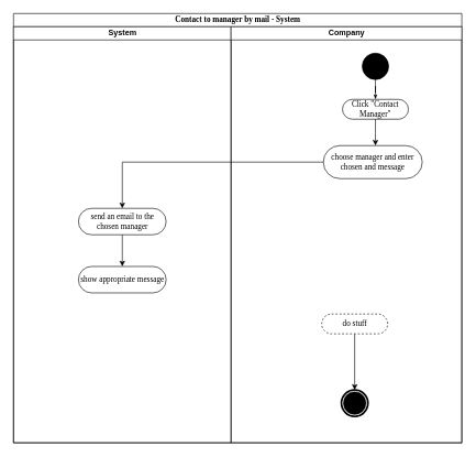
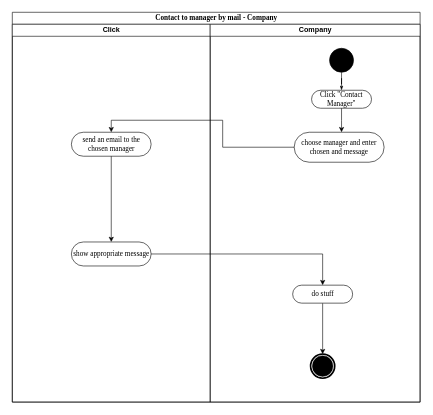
  <mxCell id="0" />
  <mxCell id="1" parent="0" />
- <mxCell id="2" value="Contact to manager by mail - System" style="swimlane;html=1;childLayout=stackLayout;startSize=20;rounded=0;shadow=0;comic=0;labelBackgroundColor=none;strokeColor=#000000;strokeWidth=1;fillColor=#ffffff;fontFamily=Verdana;fontSize=12;fontColor=#000000;align=center;" parent="1" vertex="1"><mxGeometry x="20" y="20" width="680" height="650" as="geometry" /></mxCell>
- <mxCell id="3" value="System" style="swimlane;html=1;startSize=20;" parent="2" vertex="1"><mxGeometry y="20" width="330" height="630" as="geometry" /></mxCell>
- <mxCell id="4" value="send an email to the chosen manager" style="rounded=1;whiteSpace=wrap;html=1;shadow=0;comic=0;labelBackgroundColor=none;strokeColor=#000000;strokeWidth=1;fillColor=#ffffff;fontFamily=Verdana;fontSize=12;fontColor=#000000;align=center;arcSize=50;" parent="3" vertex="1"><mxGeometry x="98.5" y="275" width="133" height="40" as="geometry" /></mxCell>
+ <mxCell id="2" value="Contact to manager by mail - Company" style="swimlane;html=1;childLayout=stackLayout;startSize=20;rounded=0;shadow=0;comic=0;labelBackgroundColor=none;strokeColor=#000000;strokeWidth=1;fillColor=#ffffff;fontFamily=Verdana;fontSize=12;fontColor=#000000;align=center;" parent="1" vertex="1"><mxGeometry x="20" y="20" width="680" height="650" as="geometry" /></mxCell>
+ <mxCell id="3" value="Click" style="swimlane;html=1;startSize=20;" parent="2" vertex="1"><mxGeometry y="20" width="330" height="630" as="geometry" /></mxCell>
+ <mxCell id="4" value="send an email to the chosen manager" style="rounded=1;whiteSpace=wrap;html=1;shadow=0;comic=0;labelBackgroundColor=none;strokeColor=#000000;strokeWidth=1;fillColor=#ffffff;fontFamily=Verdana;fontSize=12;fontColor=#000000;align=center;arcSize=50;" parent="3" vertex="1"><mxGeometry x="98.5" y="180" width="133" height="40" as="geometry" /></mxCell>
  <mxCell id="5" value="show appropriate message" style="rounded=1;whiteSpace=wrap;html=1;shadow=0;comic=0;labelBackgroundColor=none;strokeColor=#000000;strokeWidth=1;fillColor=#ffffff;fontFamily=Verdana;fontSize=12;fontColor=#000000;align=center;arcSize=50;" parent="3" vertex="1"><mxGeometry x="98.5" y="363" width="133" height="40" as="geometry" /></mxCell>
  <mxCell id="6" style="edgeStyle=orthogonalEdgeStyle;rounded=0;orthogonalLoop=1;jettySize=auto;html=1;entryX=0.5;entryY=0;entryDx=0;entryDy=0;" parent="3" source="4" target="5" edge="1"><mxGeometry relative="1" as="geometry" /></mxCell>
  <mxCell id="7" value="Company" style="swimlane;html=1;startSize=20;" parent="2" vertex="1"><mxGeometry x="330" y="20" width="350" height="630" as="geometry" /></mxCell>
  <mxCell id="8" style="edgeStyle=orthogonalEdgeStyle;rounded=0;html=1;labelBackgroundColor=none;startArrow=none;startFill=0;startSize=5;endArrow=classicThin;endFill=1;endSize=5;jettySize=auto;orthogonalLoop=1;strokeColor=#000000;strokeWidth=1;fontFamily=Verdana;fontSize=12;fontColor=#000000;" parent="7" source="9" target="10" edge="1"><mxGeometry relative="1" as="geometry" /></mxCell>
  <mxCell id="9" value="" style="ellipse;whiteSpace=wrap;html=1;rounded=0;shadow=0;comic=0;labelBackgroundColor=none;strokeColor=#000000;strokeWidth=1;fillColor=#000000;fontFamily=Verdana;fontSize=12;fontColor=#000000;align=center;" parent="7" vertex="1"><mxGeometry x="199" y="40" width="40" height="40" as="geometry" /></mxCell>
  <mxCell id="10" value="Click &quot;Contact Manager&quot;" style="rounded=1;whiteSpace=wrap;html=1;shadow=0;comic=0;labelBackgroundColor=none;strokeColor=#000000;strokeWidth=1;fillColor=#ffffff;fontFamily=Verdana;fontSize=12;fontColor=#000000;align=center;arcSize=50;" parent="7" vertex="1"><mxGeometry x="169" y="110" width="100" height="30" as="geometry" /></mxCell>
  <mxCell id="11" value="choose manager and enter chosen and message" style="rounded=1;whiteSpace=wrap;html=1;shadow=0;comic=0;labelBackgroundColor=none;strokeColor=#000000;strokeWidth=1;fillColor=#ffffff;fontFamily=Verdana;fontSize=12;fontColor=#000000;align=center;arcSize=50;" parent="7" vertex="1"><mxGeometry x="140" y="180" width="150" height="50" as="geometry" /></mxCell>
  <mxCell id="12" style="edgeStyle=orthogonalEdgeStyle;rounded=0;orthogonalLoop=1;jettySize=auto;html=1;entryX=0.5;entryY=0;entryDx=0;entryDy=0;" parent="7" source="13" target="14" edge="1"><mxGeometry relative="1" as="geometry" /></mxCell>
- <mxCell id="13" value="do stuff" style="rounded=1;whiteSpace=wrap;html=1;shadow=0;comic=0;labelBackgroundColor=none;strokeColor=#000000;strokeWidth=1;fillColor=#ffffff;fontFamily=Verdana;fontSize=12;fontColor=#000000;align=center;arcSize=50;dashed=1;" parent="7" vertex="1"><mxGeometry x="137.5" y="435" width="100" height="30" as="geometry" /></mxCell>
+ <mxCell id="13" value="do stuff" style="rounded=1;whiteSpace=wrap;html=1;shadow=0;comic=0;labelBackgroundColor=none;strokeColor=#000000;strokeWidth=1;fillColor=#ffffff;fontFamily=Verdana;fontSize=12;fontColor=#000000;align=center;arcSize=50;" parent="7" vertex="1"><mxGeometry x="137.5" y="435" width="100" height="30" as="geometry" /></mxCell>
  <mxCell id="14" value="" style="shape=mxgraph.bpmn.shape;html=1;verticalLabelPosition=bottom;labelBackgroundColor=#ffffff;verticalAlign=top;perimeter=ellipsePerimeter;outline=end;symbol=terminate;rounded=0;shadow=0;comic=0;strokeColor=#000000;strokeWidth=1;fillColor=#ffffff;fontFamily=Verdana;fontSize=12;fontColor=#000000;align=center;" parent="7" vertex="1"><mxGeometry x="167.5" y="550" width="40" height="40" as="geometry" /></mxCell>
  <mxCell id="15" style="edgeStyle=orthogonalEdgeStyle;rounded=0;orthogonalLoop=1;jettySize=auto;html=1;entryX=0.5;entryY=0;entryDx=0;entryDy=0;exitX=0;exitY=0.5;exitDx=0;exitDy=0;" parent="2" source="11" target="4" edge="1"><mxGeometry relative="1" as="geometry"><mxPoint x="163.529" y="250.176" as="targetPoint" /></mxGeometry></mxCell>
+ <mxCell id="16" style="edgeStyle=orthogonalEdgeStyle;rounded=0;orthogonalLoop=1;jettySize=auto;html=1;entryX=0.5;entryY=0;entryDx=0;entryDy=0;" parent="2" source="5" target="13" edge="1"><mxGeometry relative="1" as="geometry" /></mxCell>
  <mxCell id="17" style="edgeStyle=orthogonalEdgeStyle;rounded=0;orthogonalLoop=1;jettySize=auto;html=1;" parent="1" source="10" edge="1"><mxGeometry relative="1" as="geometry"><mxPoint x="569" y="220" as="targetPoint" /></mxGeometry></mxCell>
